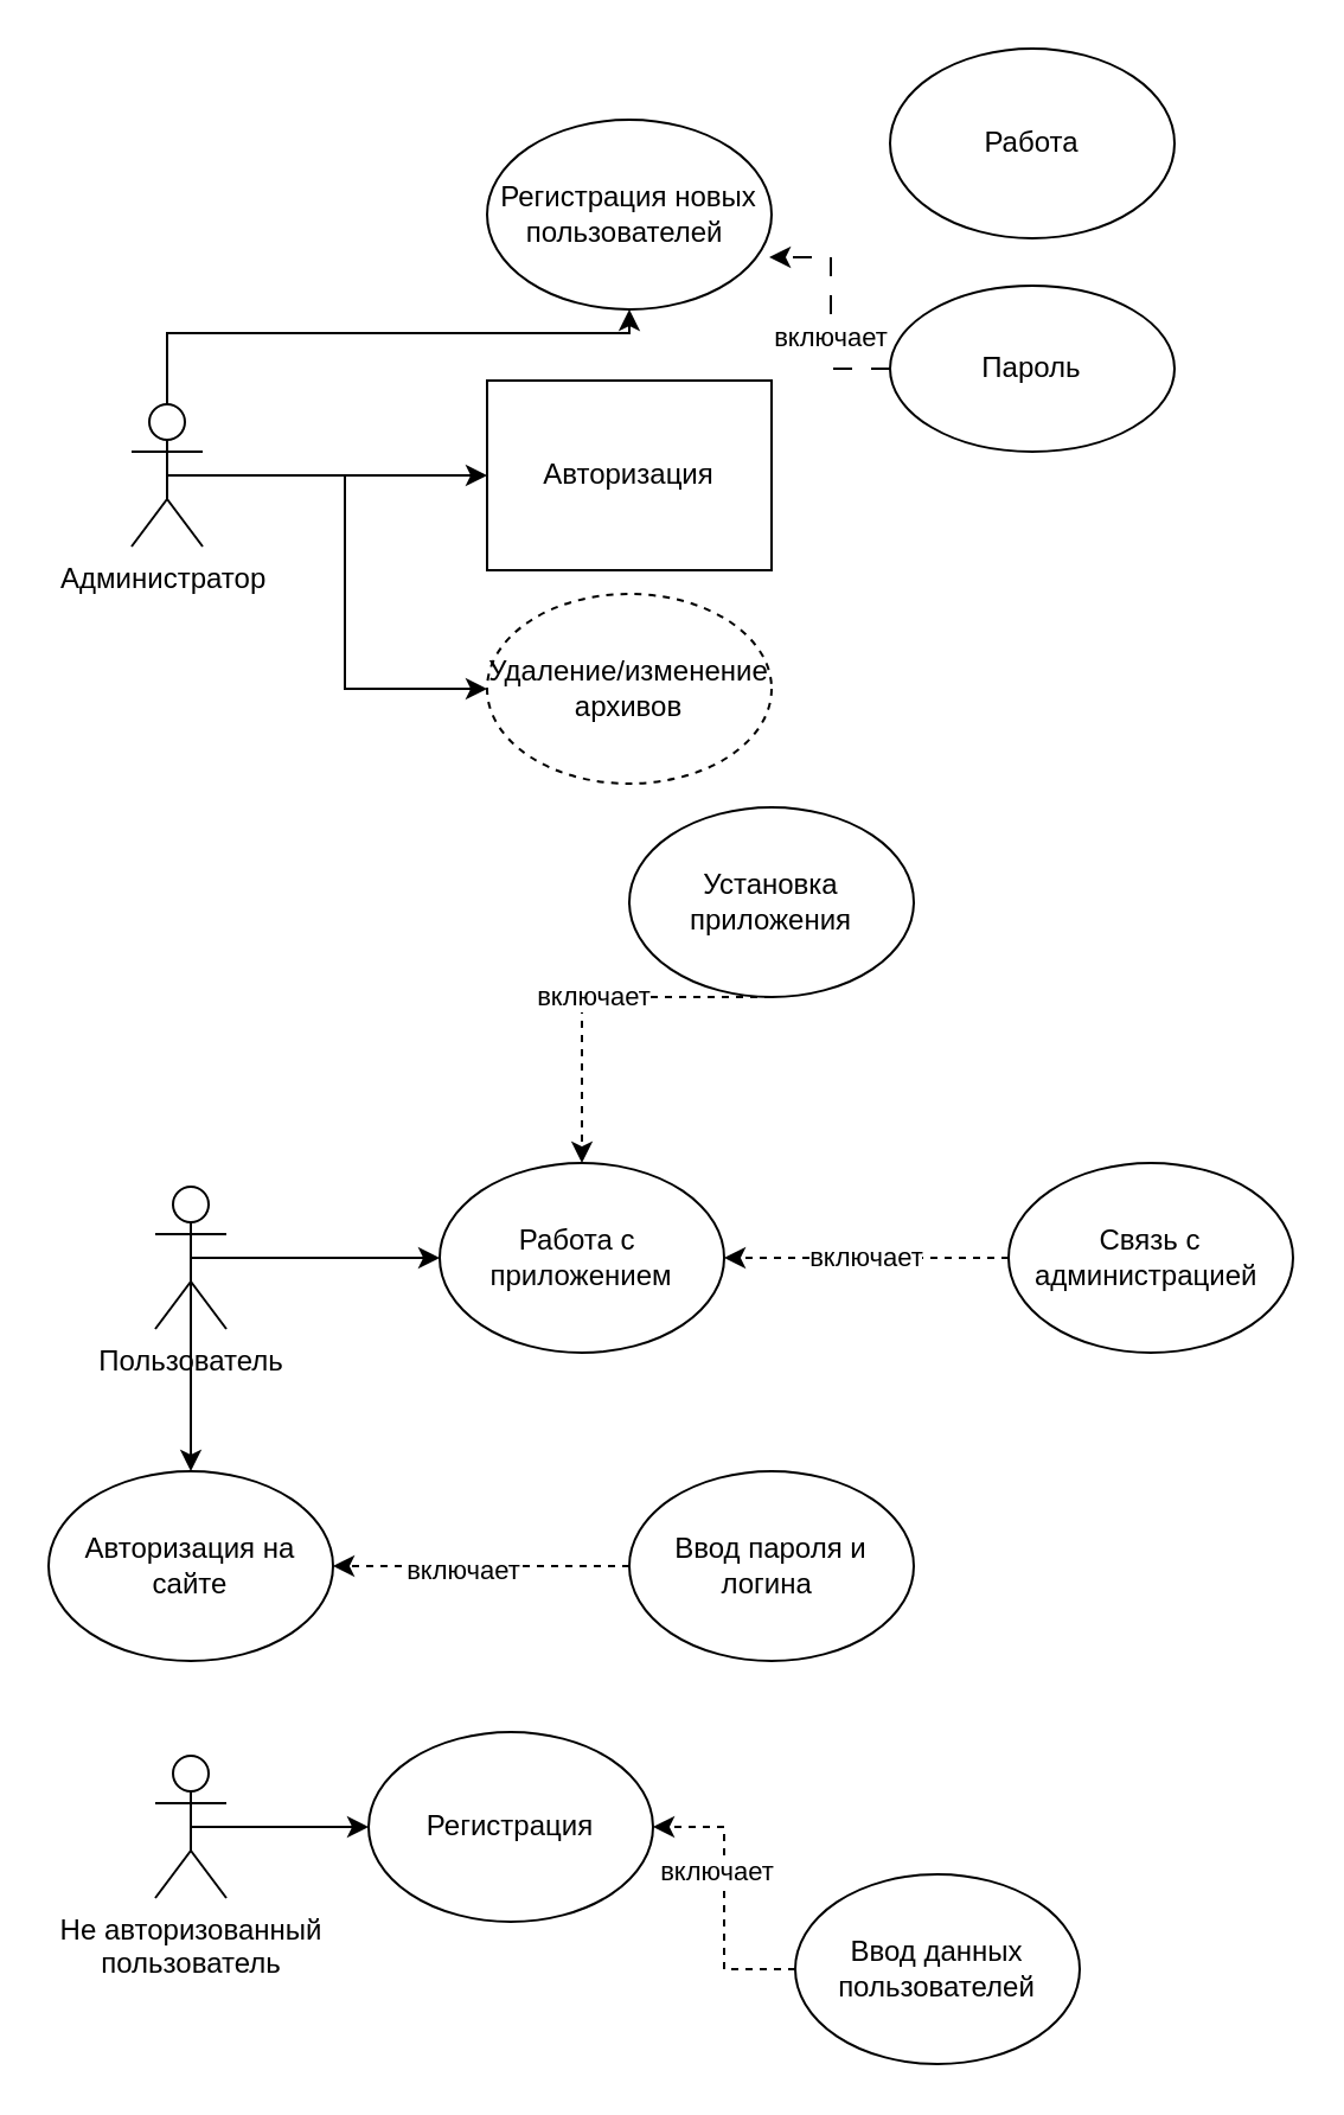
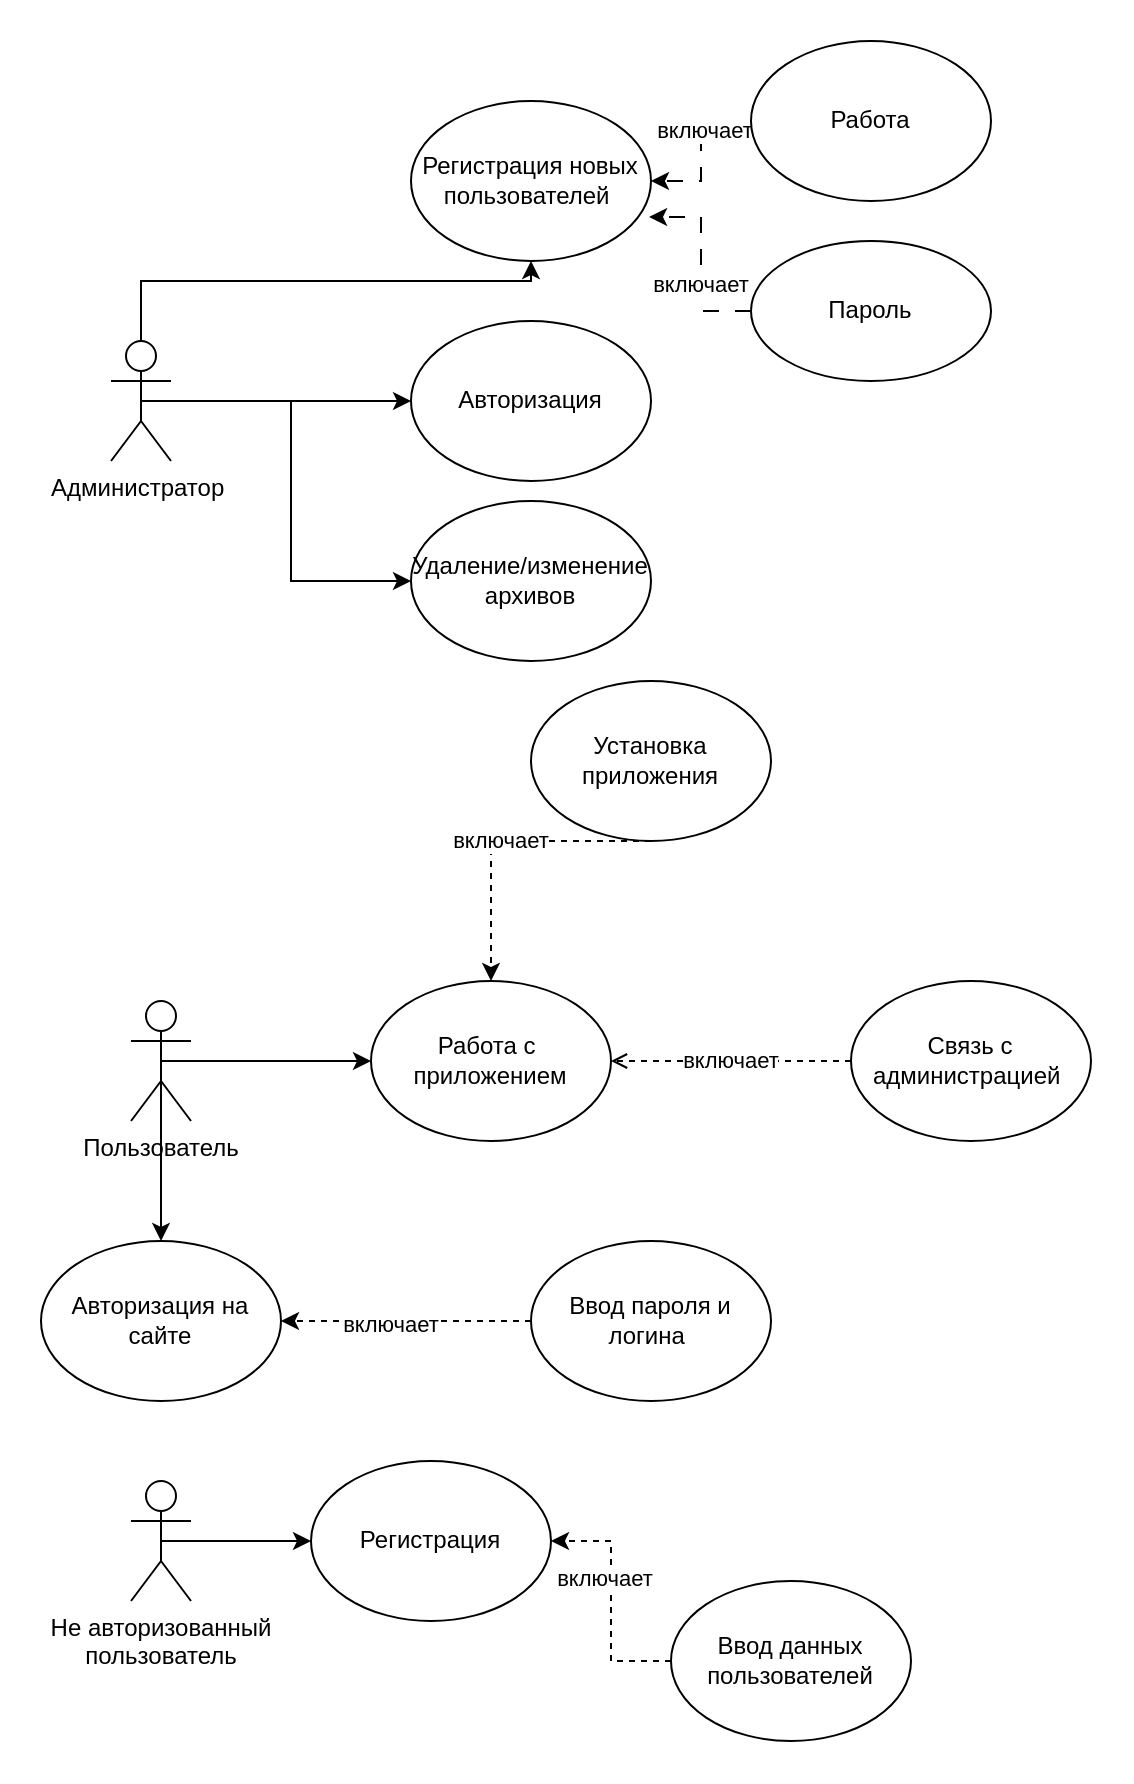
  <mxCell id="0" />
  <mxCell id="1" parent="0" />
  <mxCell id="2" style="edgeStyle=orthogonalEdgeStyle;rounded=0;orthogonalLoop=1;jettySize=auto;html=1;exitX=0.5;exitY=0.5;exitDx=0;exitDy=0;exitPerimeter=0;" edge="1" parent="1" source="5" target="9"><mxGeometry relative="1" as="geometry"><Array as="points"><mxPoint x="70" y="140" /></Array></mxGeometry></mxCell>
  <mxCell id="3" style="edgeStyle=orthogonalEdgeStyle;rounded=0;orthogonalLoop=1;jettySize=auto;html=1;exitX=0.5;exitY=0.5;exitDx=0;exitDy=0;exitPerimeter=0;entryX=0;entryY=0.5;entryDx=0;entryDy=0;" edge="1" parent="1" source="5" target="10"><mxGeometry relative="1" as="geometry" /></mxCell>
  <mxCell id="4" style="edgeStyle=orthogonalEdgeStyle;rounded=0;orthogonalLoop=1;jettySize=auto;html=1;exitX=0.5;exitY=0.5;exitDx=0;exitDy=0;exitPerimeter=0;entryX=0;entryY=0.5;entryDx=0;entryDy=0;" edge="1" parent="1" source="5" target="11"><mxGeometry relative="1" as="geometry" /></mxCell>
  <mxCell id="5" value="Администратор&amp;nbsp;" style="shape=umlActor;verticalLabelPosition=bottom;verticalAlign=top;html=1;outlineConnect=0;" vertex="1" parent="1"><mxGeometry x="55" y="170" width="30" height="60" as="geometry" /></mxCell>
  <mxCell id="6" style="edgeStyle=orthogonalEdgeStyle;rounded=0;orthogonalLoop=1;jettySize=auto;html=1;exitX=0.5;exitY=0.5;exitDx=0;exitDy=0;exitPerimeter=0;entryX=0.5;entryY=0;entryDx=0;entryDy=0;" edge="1" parent="1" source="8" target="21"><mxGeometry relative="1" as="geometry" /></mxCell>
  <mxCell id="7" style="edgeStyle=orthogonalEdgeStyle;rounded=0;orthogonalLoop=1;jettySize=auto;html=1;exitX=0.5;exitY=0.5;exitDx=0;exitDy=0;exitPerimeter=0;entryX=0;entryY=0.5;entryDx=0;entryDy=0;" edge="1" parent="1" source="8" target="26"><mxGeometry relative="1" as="geometry" /></mxCell>
  <mxCell id="8" value="Пользователь" style="shape=umlActor;verticalLabelPosition=bottom;verticalAlign=top;html=1;outlineConnect=0;" vertex="1" parent="1"><mxGeometry x="65" y="500" width="30" height="60" as="geometry" /></mxCell>
  <mxCell id="9" value="Регистрация новых&lt;br&gt;пользователей&amp;nbsp;" style="ellipse;whiteSpace=wrap;html=1;" vertex="1" parent="1"><mxGeometry x="205" y="50" width="120" height="80" as="geometry" /></mxCell>
- <mxCell id="10" value="Авторизация" style="whiteSpace=wrap;html=1;rounded=0;" vertex="1" parent="1"><mxGeometry x="205" y="160" width="120" height="80" as="geometry" /></mxCell>
- <mxCell id="11" value="Удаление/изменение архивов" style="ellipse;whiteSpace=wrap;html=1;dashed=1;" vertex="1" parent="1"><mxGeometry x="205" y="250" width="120" height="80" as="geometry" /></mxCell>
+ <mxCell id="10" value="Авторизация" style="ellipse;whiteSpace=wrap;html=1;" vertex="1" parent="1"><mxGeometry x="205" y="160" width="120" height="80" as="geometry" /></mxCell>
+ <mxCell id="11" value="Удаление/изменение архивов" style="ellipse;whiteSpace=wrap;html=1;" vertex="1" parent="1"><mxGeometry x="205" y="250" width="120" height="80" as="geometry" /></mxCell>
+ <mxCell id="12" style="edgeStyle=orthogonalEdgeStyle;rounded=0;orthogonalLoop=1;jettySize=auto;html=1;exitX=0;exitY=0.5;exitDx=0;exitDy=0;entryX=1;entryY=0.5;entryDx=0;entryDy=0;dashed=1;dashPattern=8 8;" edge="1" parent="1" source="14" target="9"><mxGeometry relative="1" as="geometry" /></mxCell>
+ <mxCell id="13" value="включает" style="edgeLabel;html=1;align=center;verticalAlign=middle;resizable=0;points=[];" vertex="1" connectable="0" parent="12"><mxGeometry x="-0.286" y="1" relative="1" as="geometry"><mxPoint as="offset" /></mxGeometry></mxCell>
  <mxCell id="14" value="Работа" style="ellipse;whiteSpace=wrap;html=1;" vertex="1" parent="1"><mxGeometry x="375" y="20" width="120" height="80" as="geometry" /></mxCell>
  <mxCell id="15" style="edgeStyle=orthogonalEdgeStyle;rounded=0;orthogonalLoop=1;jettySize=auto;html=1;exitX=0;exitY=0.5;exitDx=0;exitDy=0;entryX=0.992;entryY=0.725;entryDx=0;entryDy=0;entryPerimeter=0;dashed=1;dashPattern=8 8;" edge="1" parent="1" source="17" target="9"><mxGeometry relative="1" as="geometry" /></mxCell>
  <mxCell id="16" value="включает" style="edgeLabel;html=1;align=center;verticalAlign=middle;resizable=0;points=[];" vertex="1" connectable="0" parent="15"><mxGeometry x="-0.196" y="1" relative="1" as="geometry"><mxPoint as="offset" /></mxGeometry></mxCell>
  <mxCell id="17" value="Пароль" style="ellipse;whiteSpace=wrap;html=1;" vertex="1" parent="1"><mxGeometry x="375" y="120" width="120" height="70" as="geometry" /></mxCell>
  <mxCell id="18" style="edgeStyle=orthogonalEdgeStyle;rounded=0;orthogonalLoop=1;jettySize=auto;html=1;exitX=0;exitY=0.5;exitDx=0;exitDy=0;entryX=1;entryY=0.5;entryDx=0;entryDy=0;dashed=1;" edge="1" parent="1" source="20" target="21"><mxGeometry relative="1" as="geometry"><Array as="points"><mxPoint x="155" y="660" /><mxPoint x="155" y="660" /></Array></mxGeometry></mxCell>
  <mxCell id="19" value="включает" style="edgeLabel;html=1;align=center;verticalAlign=middle;resizable=0;points=[];" vertex="1" connectable="0" parent="18"><mxGeometry x="0.136" y="1" relative="1" as="geometry"><mxPoint as="offset" /></mxGeometry></mxCell>
  <mxCell id="20" value="Ввод пароля и логина&amp;nbsp;" style="ellipse;whiteSpace=wrap;html=1;" vertex="1" parent="1"><mxGeometry x="265" y="620" width="120" height="80" as="geometry" /></mxCell>
  <mxCell id="21" value="Авторизация на сайте" style="ellipse;whiteSpace=wrap;html=1;" vertex="1" parent="1"><mxGeometry x="20" y="620" width="120" height="80" as="geometry" /></mxCell>
  <mxCell id="22" value="Регистрация" style="ellipse;whiteSpace=wrap;html=1;" vertex="1" parent="1"><mxGeometry x="155" y="730" width="120" height="80" as="geometry" /></mxCell>
  <mxCell id="23" style="edgeStyle=orthogonalEdgeStyle;rounded=0;orthogonalLoop=1;jettySize=auto;html=1;exitX=0;exitY=0.5;exitDx=0;exitDy=0;entryX=1;entryY=0.5;entryDx=0;entryDy=0;dashed=1;" edge="1" parent="1" source="25" target="22"><mxGeometry relative="1" as="geometry" /></mxCell>
  <mxCell id="24" value="включает" style="edgeLabel;html=1;align=center;verticalAlign=middle;resizable=0;points=[];" vertex="1" connectable="0" parent="23"><mxGeometry x="0.196" y="4" relative="1" as="geometry"><mxPoint as="offset" /></mxGeometry></mxCell>
  <mxCell id="25" value="Ввод данных&lt;br&gt;пользователей" style="ellipse;whiteSpace=wrap;html=1;" vertex="1" parent="1"><mxGeometry x="335" y="790" width="120" height="80" as="geometry" /></mxCell>
  <mxCell id="26" value="Работа с&amp;nbsp; приложением" style="ellipse;whiteSpace=wrap;html=1;" vertex="1" parent="1"><mxGeometry x="185" y="490" width="120" height="80" as="geometry" /></mxCell>
  <mxCell id="27" style="edgeStyle=orthogonalEdgeStyle;rounded=0;orthogonalLoop=1;jettySize=auto;html=1;exitX=0.5;exitY=0.5;exitDx=0;exitDy=0;exitPerimeter=0;entryX=0;entryY=0.5;entryDx=0;entryDy=0;" edge="1" parent="1" source="28" target="22"><mxGeometry relative="1" as="geometry" /></mxCell>
  <mxCell id="28" value="Не авторизованный&lt;br&gt;&amp;nbsp;пользователь&amp;nbsp;" style="shape=umlActor;verticalLabelPosition=bottom;verticalAlign=top;html=1;outlineConnect=0;" vertex="1" parent="1"><mxGeometry x="65" y="740" width="30" height="60" as="geometry" /></mxCell>
  <mxCell id="29" value="включает" style="edgeStyle=orthogonalEdgeStyle;rounded=0;orthogonalLoop=1;jettySize=auto;html=1;exitX=0.5;exitY=1;exitDx=0;exitDy=0;entryX=0.5;entryY=0;entryDx=0;entryDy=0;dashed=1;" edge="1" parent="1" source="30" target="26"><mxGeometry relative="1" as="geometry"><Array as="points"><mxPoint x="245" y="450" /><mxPoint x="245" y="450" /></Array></mxGeometry></mxCell>
  <mxCell id="30" value="Установка приложения" style="ellipse;whiteSpace=wrap;html=1;" vertex="1" parent="1"><mxGeometry x="265" y="340" width="120" height="80" as="geometry" /></mxCell>
- <mxCell id="31" value="включает" style="edgeStyle=orthogonalEdgeStyle;rounded=0;orthogonalLoop=1;jettySize=auto;html=1;exitX=0;exitY=0.5;exitDx=0;exitDy=0;entryX=1;entryY=0.5;entryDx=0;entryDy=0;dashed=1;" edge="1" parent="1" source="32" target="26"><mxGeometry relative="1" as="geometry" /></mxCell>
+ <mxCell id="31" value="включает" style="edgeStyle=orthogonalEdgeStyle;rounded=0;orthogonalLoop=1;jettySize=auto;html=1;exitX=0;exitY=0.5;exitDx=0;exitDy=0;entryX=1;entryY=0.5;entryDx=0;entryDy=0;dashed=1;endArrow=open;" edge="1" parent="1" source="32" target="26"><mxGeometry relative="1" as="geometry" /></mxCell>
  <mxCell id="32" value="Связь с администрацией&amp;nbsp;" style="ellipse;whiteSpace=wrap;html=1;" vertex="1" parent="1"><mxGeometry x="425" y="490" width="120" height="80" as="geometry" /></mxCell>
